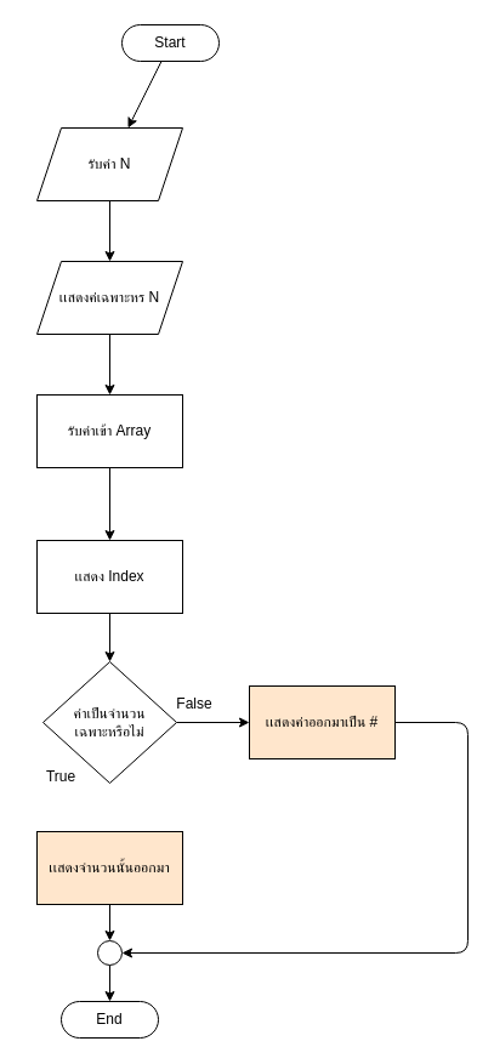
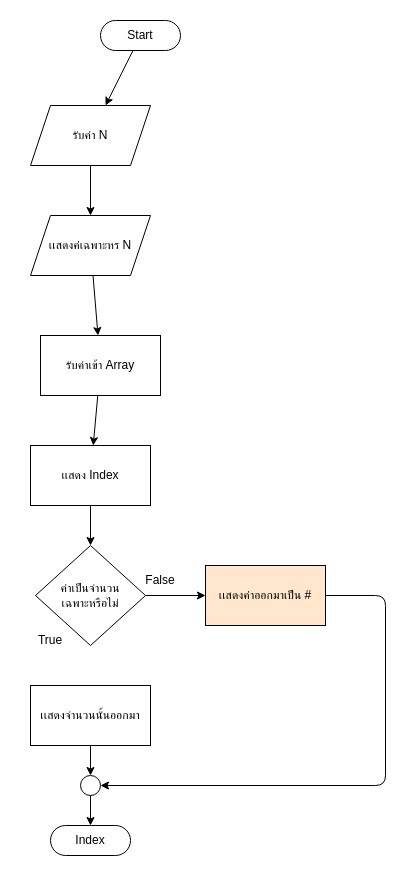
  <mxCell id="0" />
  <mxCell id="1" parent="0" />
  <mxCell id="2" value="" style="edgeStyle=none;html=1;" edge="1" parent="1" source="3" target="6"><mxGeometry relative="1" as="geometry" /></mxCell>
  <mxCell id="3" value="Start" style="html=1;dashed=0;whiteSpace=wrap;shape=mxgraph.dfd.start" parent="1" vertex="1"><mxGeometry x="100" y="20" width="80" height="30" as="geometry" /></mxCell>
- <mxCell id="4" value="End" style="html=1;dashed=0;whiteSpace=wrap;shape=mxgraph.dfd.start" parent="1" vertex="1"><mxGeometry x="50" y="825" width="80" height="30" as="geometry" /></mxCell>
+ <mxCell id="4" value="Index" style="html=1;dashed=0;whiteSpace=wrap;shape=mxgraph.dfd.start" parent="1" vertex="1"><mxGeometry x="50" y="825" width="80" height="30" as="geometry" /></mxCell>
  <mxCell id="5" value="" style="edgeStyle=none;html=1;" edge="1" parent="1" source="6" target="8"><mxGeometry relative="1" as="geometry" /></mxCell>
  <mxCell id="6" value="รับค่า N" style="shape=parallelogram;perimeter=parallelogramPerimeter;whiteSpace=wrap;html=1;fixedSize=1;" vertex="1" parent="1"><mxGeometry x="30" y="105" width="120" height="60" as="geometry" /></mxCell>
  <mxCell id="7" value="" style="edgeStyle=none;html=1;" edge="1" parent="1" source="8" target="10"><mxGeometry relative="1" as="geometry" /></mxCell>
  <mxCell id="8" value="เเสดงค่เฉพาะหร N" style="shape=parallelogram;perimeter=parallelogramPerimeter;whiteSpace=wrap;html=1;fixedSize=1;" vertex="1" parent="1"><mxGeometry x="30" y="215" width="120" height="60" as="geometry" /></mxCell>
  <mxCell id="9" value="" style="edgeStyle=none;html=1;" edge="1" parent="1" source="10" target="12"><mxGeometry relative="1" as="geometry" /></mxCell>
- <mxCell id="10" value="รับค่าเข้า Array" style="rounded=0;whiteSpace=wrap;html=1;" vertex="1" parent="1"><mxGeometry x="30" y="325" width="120" height="60" as="geometry" /></mxCell>
+ <mxCell id="10" value="รับค่าเข้า Array" style="rounded=0;whiteSpace=wrap;html=1;" vertex="1" parent="1"><mxGeometry x="40" y="335" width="120" height="60" as="geometry" /></mxCell>
  <mxCell id="11" value="" style="edgeStyle=none;html=1;" edge="1" parent="1" source="12" target="14"><mxGeometry relative="1" as="geometry" /></mxCell>
  <mxCell id="12" value="เเสดง Index" style="rounded=0;whiteSpace=wrap;html=1;" vertex="1" parent="1"><mxGeometry x="30" y="445" width="120" height="60" as="geometry" /></mxCell>
  <mxCell id="13" value="" style="edgeStyle=none;html=1;" edge="1" parent="1" source="14" target="18"><mxGeometry relative="1" as="geometry" /></mxCell>
  <mxCell id="14" value="ค่าเป็นจำนวน&lt;div&gt;เฉพาะหรือไม่&lt;/div&gt;" style="rhombus;whiteSpace=wrap;html=1;" vertex="1" parent="1"><mxGeometry x="35" y="545" width="110" height="100" as="geometry" /></mxCell>
  <mxCell id="15" value="" style="edgeStyle=none;html=1;" edge="1" parent="1" source="16" target="20"><mxGeometry relative="1" as="geometry" /></mxCell>
- <mxCell id="16" value="เเสดงจำนวนนั้นออกมา" style="rounded=0;whiteSpace=wrap;html=1;fillColor=#ffe6cc;" vertex="1" parent="1"><mxGeometry x="30" y="685" width="120" height="60" as="geometry" /></mxCell>
+ <mxCell id="16" value="เเสดงจำนวนนั้นออกมา" style="rounded=0;whiteSpace=wrap;html=1;" vertex="1" parent="1"><mxGeometry x="30" y="685" width="120" height="60" as="geometry" /></mxCell>
  <mxCell id="17" style="edgeStyle=none;html=1;entryX=1;entryY=0.5;entryDx=0;entryDy=0;" edge="1" parent="1" source="18" target="20"><mxGeometry relative="1" as="geometry"><Array as="points"><mxPoint x="385" y="595" /><mxPoint x="385" y="785" /></Array></mxGeometry></mxCell>
  <mxCell id="18" value="เเสดงค่าออกมาเป็น #" style="rounded=0;whiteSpace=wrap;html=1;fillColor=#ffe6cc;" vertex="1" parent="1"><mxGeometry x="205" y="565" width="120" height="60" as="geometry" /></mxCell>
  <mxCell id="19" value="" style="edgeStyle=none;html=1;" edge="1" parent="1" source="20" target="4"><mxGeometry relative="1" as="geometry" /></mxCell>
  <mxCell id="20" value="" style="ellipse;whiteSpace=wrap;html=1;aspect=fixed;" vertex="1" parent="1"><mxGeometry x="80" y="775" width="20" height="20" as="geometry" /></mxCell>
  <mxCell id="21" value="True" style="text;html=1;align=center;verticalAlign=middle;whiteSpace=wrap;rounded=0;" vertex="1" parent="1"><mxGeometry x="20" y="625" width="60" height="30" as="geometry" /></mxCell>
  <mxCell id="22" value="False" style="text;html=1;align=center;verticalAlign=middle;whiteSpace=wrap;rounded=0;" vertex="1" parent="1"><mxGeometry x="130" y="565" width="60" height="30" as="geometry" /></mxCell>
